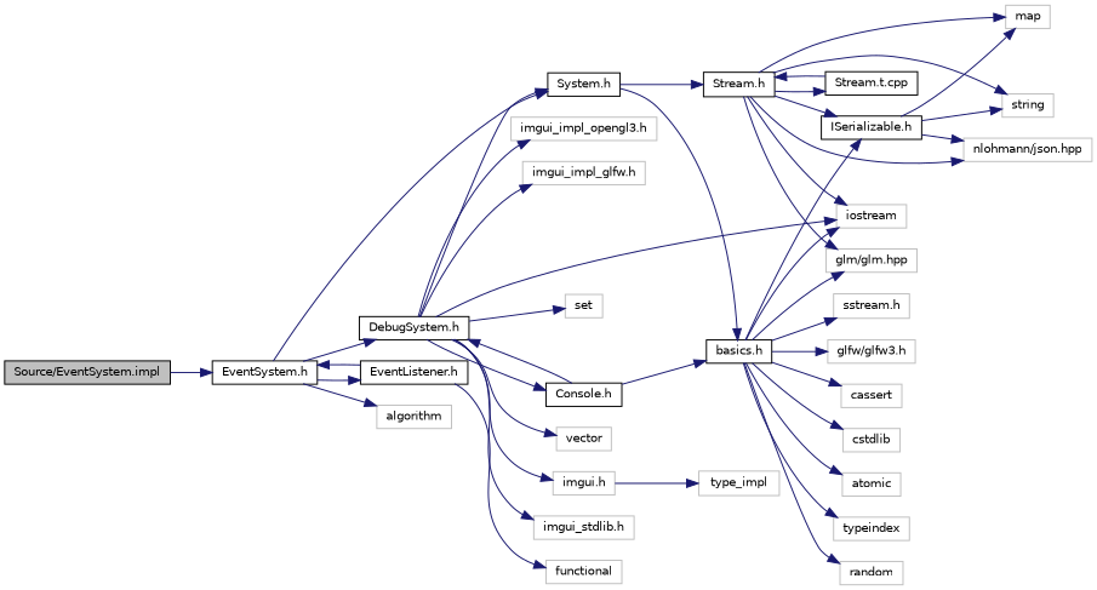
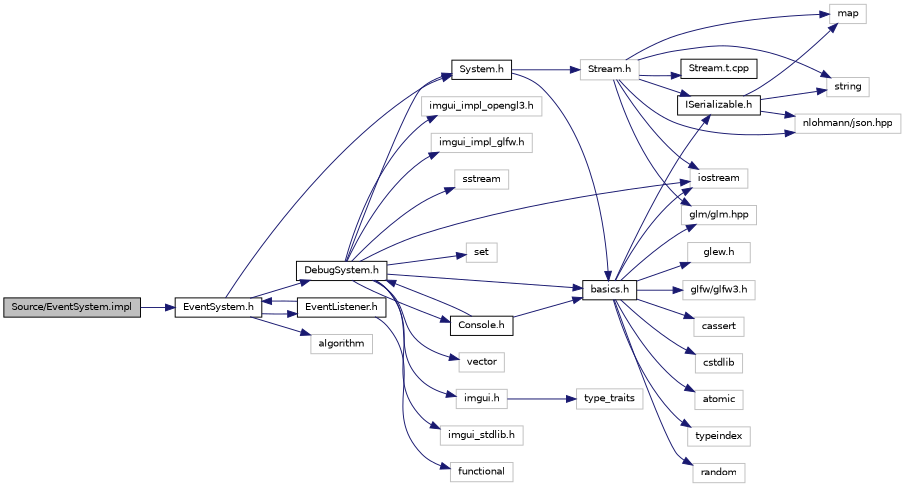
  digraph {
    rankdir=LR
    node [color=grey75 fillcolor=white fontname=Helvetica fontsize=10 shape=record style=filled]
    edge [color=midnightblue fontname=Helvetica fontsize=10 labelfontname=Helvetica labelfontsize=10 style=solid]
    n1 [color=black fillcolor=grey75 fontcolor=black height=0.2 label="Source/EventSystem.impl" width=0.4]
    n2 [color=black height=0.2 label="EventSystem.h" width=0.4]
    n3 [color=black height=0.2 label="System.h" width=0.4]
    n4 [color=black height=0.2 label="EventListener.h" width=0.4]
    n5 [height=0.2 label=algorithm width=0.4]
    n6 [color=black height=0.2 label="DebugSystem.h" width=0.4]
    n7 [color=black height=0.2 label="basics.h" width=0.4]
-   n8 [color=black height=0.2 label="Stream.h" width=0.4]
+   n8 [height=0.2 label="Stream.h" width=0.4]
    n9 [height=0.2 label=functional width=0.4]
    n10 [height=0.2 label=iostream width=0.4]
    n11 [height=0.2 label=vector width=0.4]
    n12 [height=0.2 label="imgui.h" width=0.4]
    n13 [height=0.2 label="imgui_stdlib.h" width=0.4]
    n14 [height=0.2 label="imgui_impl_opengl3.h" width=0.4]
    n15 [height=0.2 label="imgui_impl_glfw.h" width=0.4]
    n16 [color=black height=0.2 label="Console.h" width=0.4]
+   n17 [height=0.2 label=sstream width=0.4]
    n18 [height=0.2 label=set width=0.4]
-   n19 [height=0.2 label="sstream.h" width=0.4]
+   n19 [height=0.2 label="glew.h" width=0.4]
    n20 [height=0.2 label="glfw/glfw3.h" width=0.4]
    n21 [height=0.2 label="glm/glm.hpp" width=0.4]
    n22 [height=0.2 label=cassert width=0.4]
    n23 [height=0.2 label=cstdlib width=0.4]
    n24 [height=0.2 label=atomic width=0.4]
    n25 [height=0.2 label=typeindex width=0.4]
    n26 [height=0.2 label=random width=0.4]
    n27 [color=black height=0.2 label="ISerializable.h" width=0.4]
    n28 [height=0.2 label=map width=0.4]
    n29 [height=0.2 label=string width=0.4]
    n30 [height=0.2 label="nlohmann/json.hpp" width=0.4]
    n31 [color=black height=0.2 label="Stream.t.cpp" width=0.4]
-   n32 [height=0.2 label=type_impl width=0.4]
+   n32 [height=0.2 label=type_traits width=0.4]
    n1 -> n2
    n2 -> n3
    n2 -> n4
    n2 -> n5
    n2 -> n6
    n3 -> n7
    n3 -> n8
    n4 -> n2
    n4 -> n9
    n6 -> n3
+   n6 -> n7
    n6 -> n10
    n6 -> n11
    n6 -> n12
    n6 -> n13
    n6 -> n14
    n6 -> n15
    n6 -> n16
+   n6 -> n17
    n6 -> n18
    n7 -> n10
    n7 -> n19
    n7 -> n20
    n7 -> n21
    n7 -> n22
    n7 -> n23
    n7 -> n24
    n7 -> n25
    n7 -> n26
    n7 -> n27
    n8 -> n10
    n8 -> n21
    n8 -> n27
    n8 -> n28
    n8 -> n29
    n8 -> n30
    n8 -> n31
    n12 -> n32
    n16 -> n6
    n16 -> n7
    n27 -> n28
    n27 -> n29
    n27 -> n30
-   n31 -> n8
  }
